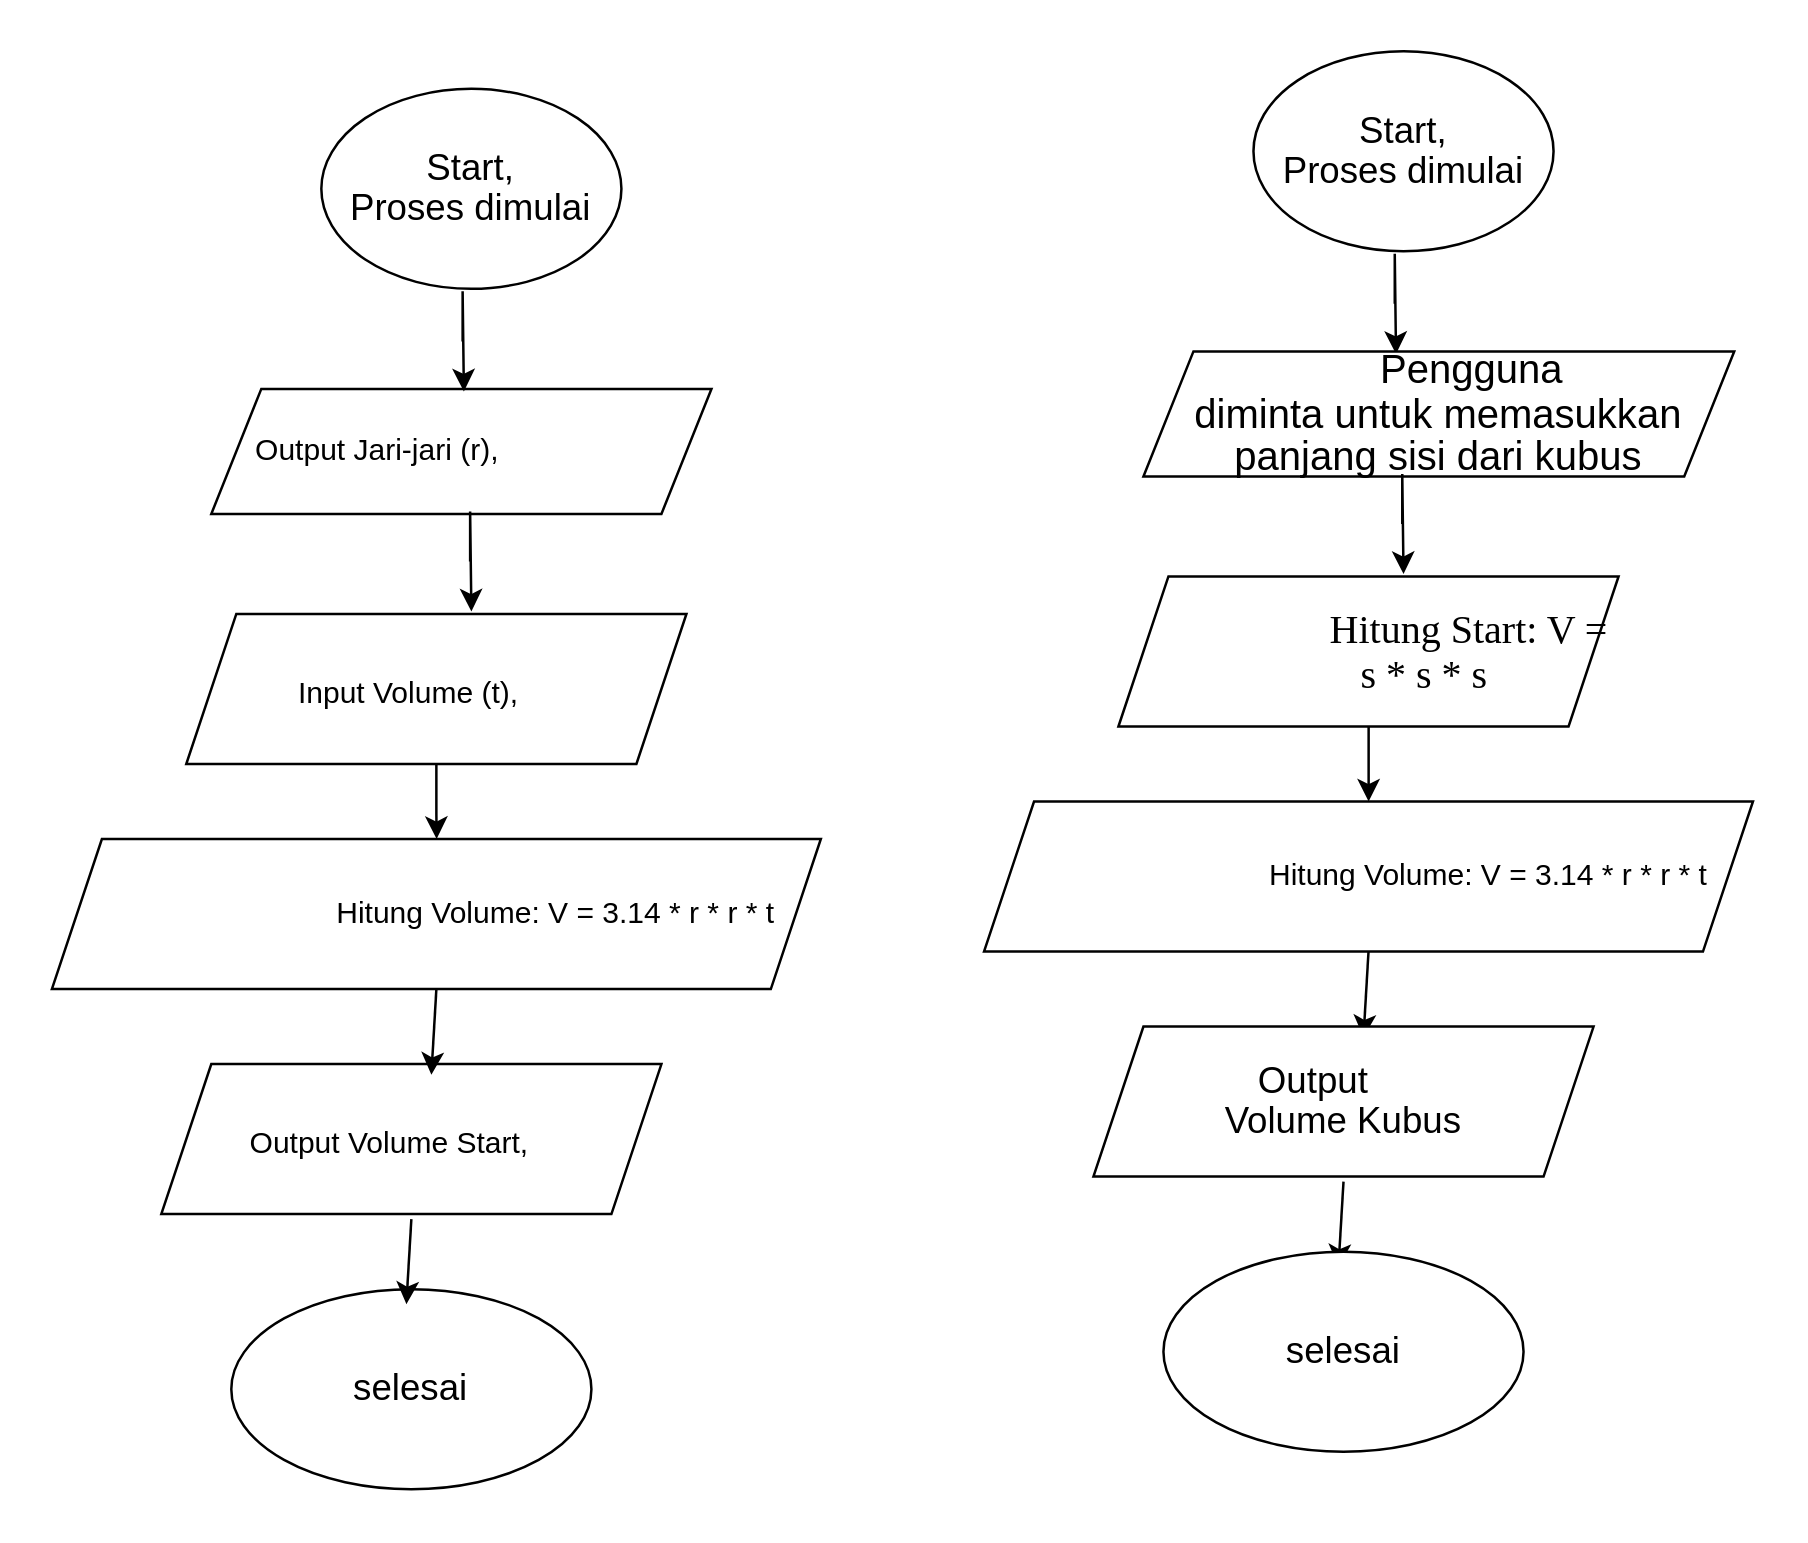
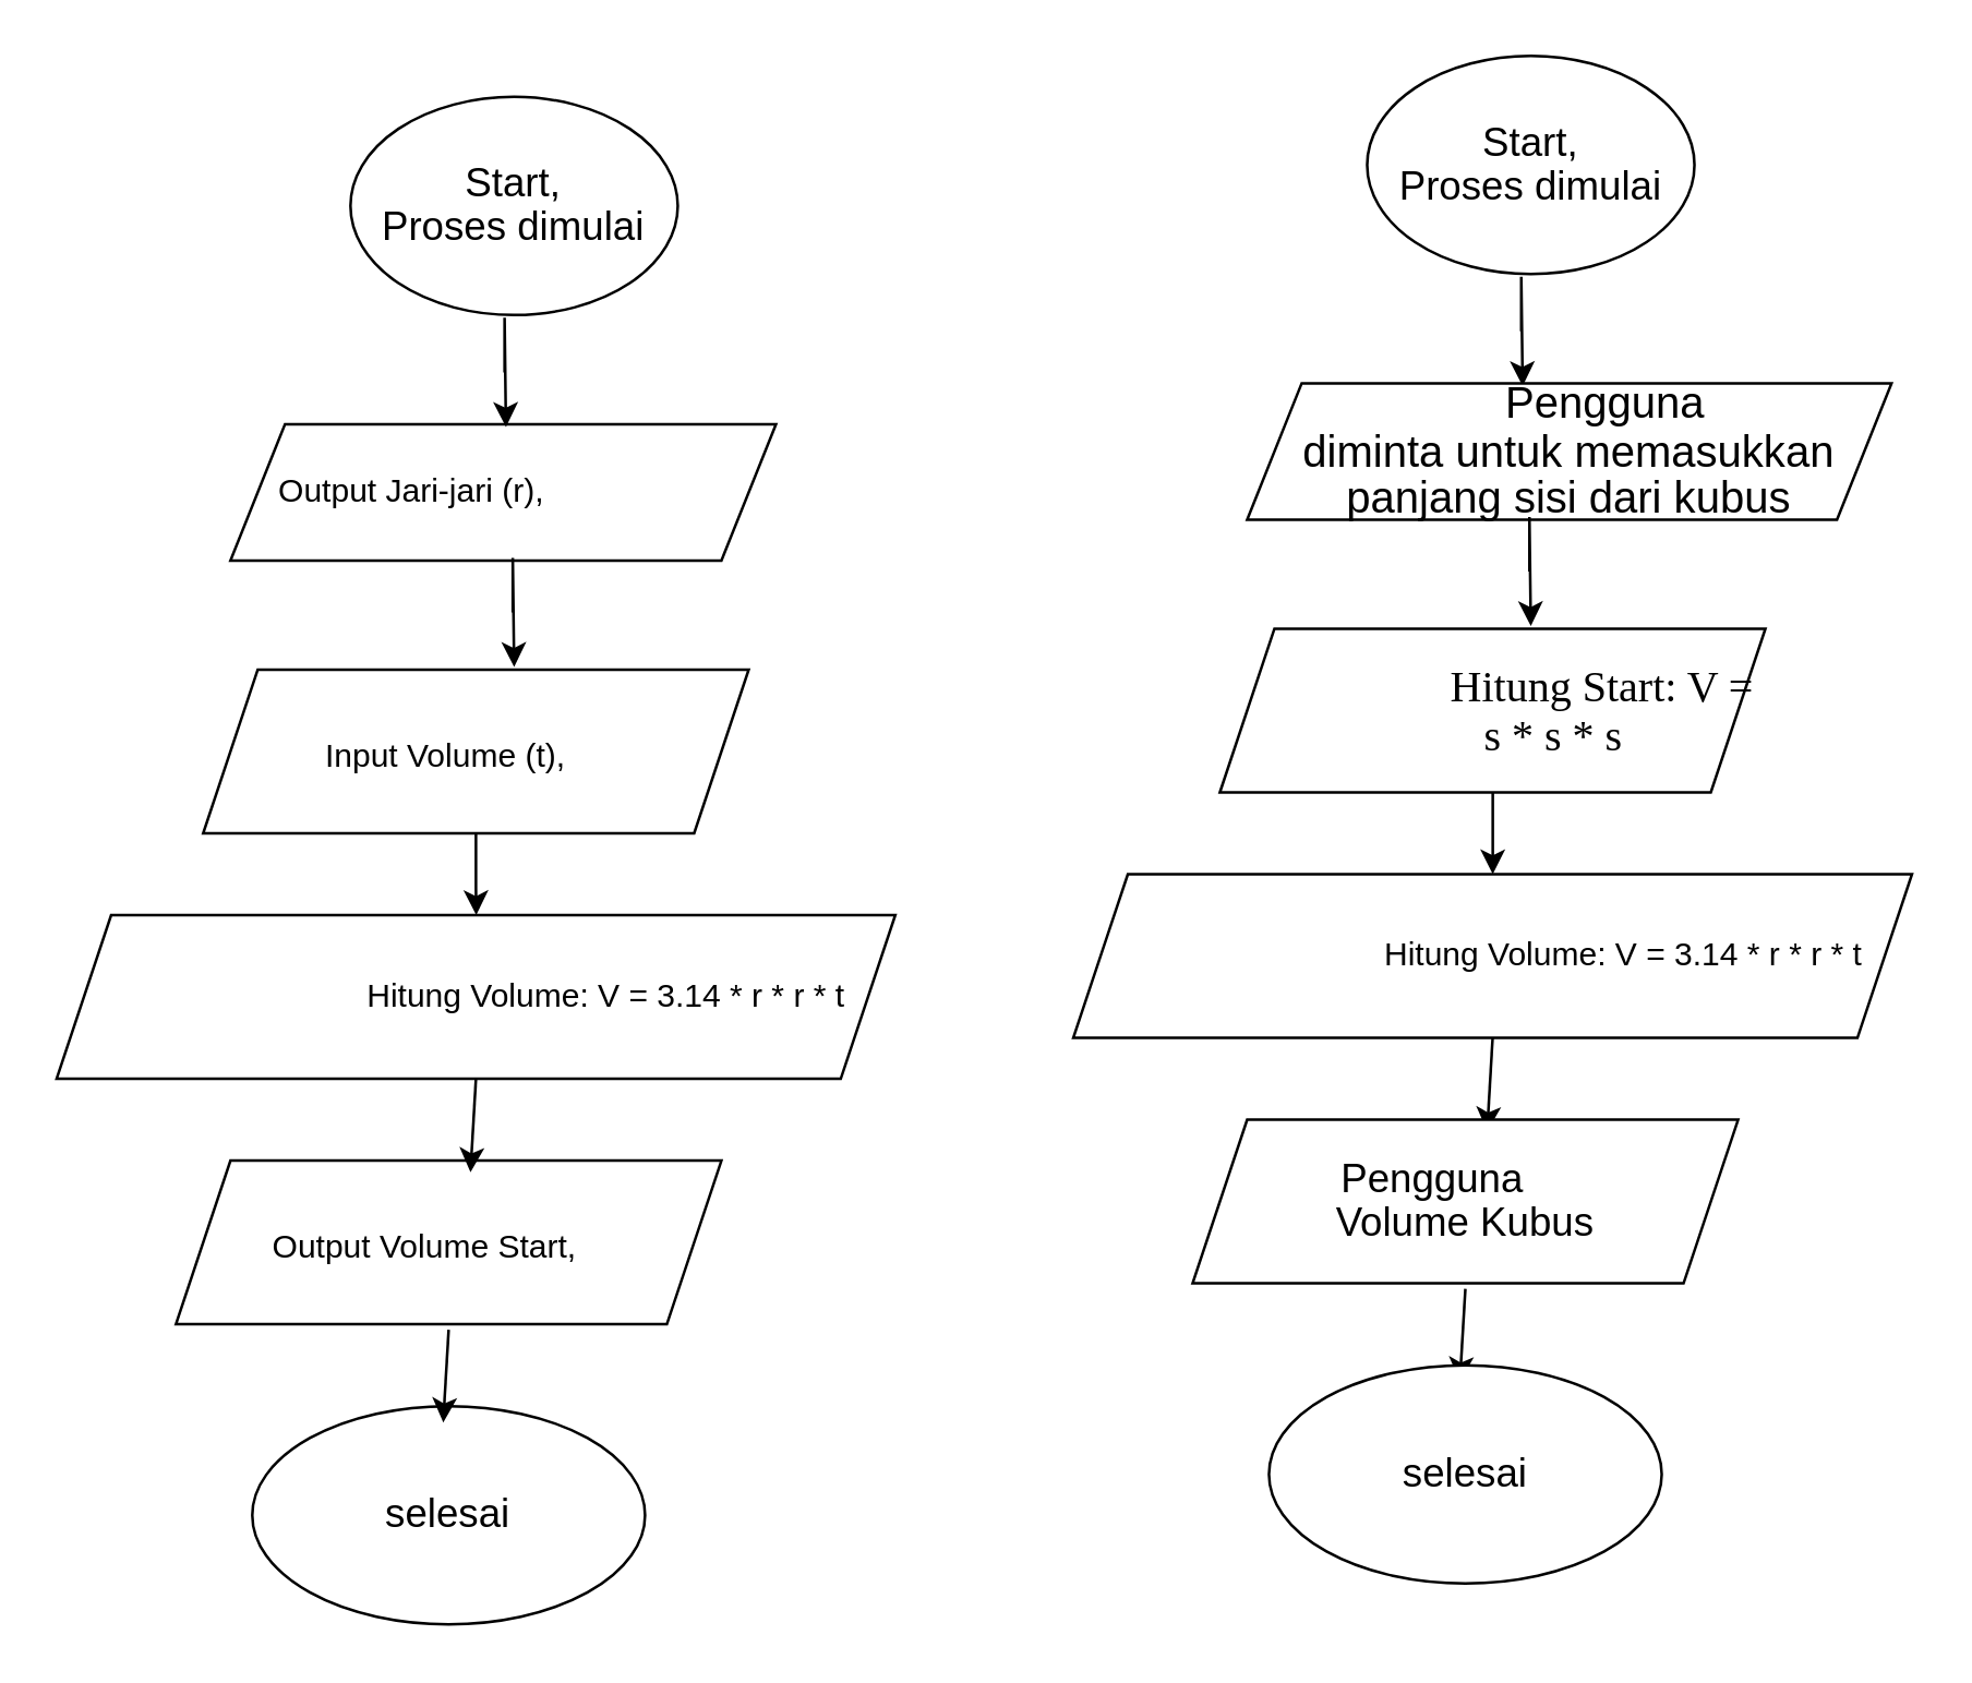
  <mxCell id="0" />
  <mxCell id="1" parent="0" />
  <mxCell id="2" value="&lt;span style=&quot;font-size:11.0pt;line-height:107%;&lt;br/&gt;font-family:&amp;quot;Calibri&amp;quot;,sans-serif;mso-ascii-theme-font:minor-latin;mso-fareast-font-family:&lt;br/&gt;Calibri;mso-fareast-theme-font:minor-latin;mso-hansi-theme-font:minor-latin;&lt;br/&gt;mso-bidi-font-family:&amp;quot;Times New Roman&amp;quot;;mso-bidi-theme-font:minor-bidi;&lt;br/&gt;mso-ansi-language:EN-US;mso-fareast-language:EN-US;mso-bidi-language:AR-SA&quot;&gt;Start,&lt;br/&gt;Proses dimulai&lt;/span&gt;" style="ellipse;whiteSpace=wrap;html=1;" vertex="1" parent="1"><mxGeometry x="128" y="35" width="120" height="80" as="geometry" /></mxCell>
  <mxCell id="3" value="&lt;blockquote style=&quot;margin: 0 0 0 40px; border: none; padding: 0px;&quot;&gt;&lt;p style=&quot;text-indent:-18.0pt;mso-list:l0 level1 lfo1&quot; class=&quot;MsoListParagraph&quot;&gt;Output Jari-jari (r),&lt;/p&gt;&lt;/blockquote&gt;" style="shape=parallelogram;perimeter=parallelogramPerimeter;whiteSpace=wrap;html=1;fixedSize=1;align=left;" vertex="1" parent="1"><mxGeometry x="84" y="155" width="200" height="50" as="geometry" /></mxCell>
  <mxCell id="4" value="" style="edgeStyle=orthogonalEdgeStyle;rounded=0;orthogonalLoop=1;jettySize=auto;html=1;" edge="1" parent="1" source="5" target="6"><mxGeometry relative="1" as="geometry" /></mxCell>
  <mxCell id="5" value="&lt;p style=&quot;text-indent:-18.0pt;mso-list:l0 level1 lfo1&quot; class=&quot;MsoListParagraph&quot;&gt;&lt;b&gt;&lt;span style=&quot;font-size:12.0pt;mso-bidi-font-size:&lt;br/&gt;11.0pt;line-height:107%;font-family:&amp;quot;Times New Roman&amp;quot;,serif;mso-fareast-font-family:&lt;br/&gt;&amp;quot;Times New Roman&amp;quot;&quot;&gt;&lt;span style=&quot;font-variant-numeric: normal; font-variant-east-asian: normal; font-variant-alternates: normal; font-size-adjust: none; font-kerning: auto; font-optical-sizing: auto; font-feature-settings: normal; font-variation-settings: normal; font-variant-position: normal; font-weight: normal; font-stretch: normal; font-size: 7pt; line-height: normal; font-family: &amp;quot;Times New Roman&amp;quot;;&quot;&gt;&amp;nbsp;&lt;/span&gt;&lt;/span&gt;&lt;/b&gt;Input Volume (t),&lt;/p&gt;" style="shape=parallelogram;perimeter=parallelogramPerimeter;whiteSpace=wrap;html=1;fixedSize=1;" vertex="1" parent="1"><mxGeometry x="74" y="245" width="200" height="60" as="geometry" /></mxCell>
  <mxCell id="6" value="&lt;p style=&quot;margin-left:72.0pt;mso-add-space:auto;&lt;br/&gt;text-indent:-18.0pt;mso-list:l0 level1 lfo1&quot; class=&quot;MsoListParagraph&quot;&gt;Hitung Volume: V = 3.14 * r * r * t&lt;/p&gt;" style="shape=parallelogram;perimeter=parallelogramPerimeter;whiteSpace=wrap;html=1;fixedSize=1;" vertex="1" parent="1"><mxGeometry x="20.25" y="335" width="307.5" height="60" as="geometry" /></mxCell>
  <mxCell id="7" value="" style="endArrow=classic;html=1;rounded=0;" edge="1" parent="1"><mxGeometry width="50" height="50" relative="1" as="geometry"><mxPoint x="187.5" y="224" as="sourcePoint" /><mxPoint x="188" y="244" as="targetPoint" /><Array as="points"><mxPoint x="187.5" y="204" /></Array></mxGeometry></mxCell>
  <mxCell id="8" value="&lt;p style=&quot;text-indent:-18.0pt;mso-list:l0 level1 lfo1&quot; class=&quot;MsoListParagraph&quot;&gt;&lt;b&gt;&lt;span style=&quot;font-size:12.0pt;mso-bidi-font-size:&lt;br/&gt;11.0pt;line-height:107%;font-family:&amp;quot;Times New Roman&amp;quot;,serif;mso-fareast-font-family:&lt;br/&gt;&amp;quot;Times New Roman&amp;quot;&quot;&gt;&lt;span style=&quot;font-variant-numeric: normal; font-variant-east-asian: normal; font-variant-alternates: normal; font-size-adjust: none; font-kerning: auto; font-optical-sizing: auto; font-feature-settings: normal; font-variation-settings: normal; font-variant-position: normal; font-weight: normal; font-stretch: normal; font-size: 7pt; line-height: normal; font-family: &amp;quot;Times New Roman&amp;quot;;&quot;&gt;&amp;nbsp; &amp;nbsp;&lt;/span&gt;&lt;/span&gt;&lt;/b&gt;Output Volume Start,&lt;/p&gt;" style="shape=parallelogram;perimeter=parallelogramPerimeter;whiteSpace=wrap;html=1;fixedSize=1;" vertex="1" parent="1"><mxGeometry x="64" y="425" width="200" height="60" as="geometry" /></mxCell>
  <mxCell id="9" value="" style="endArrow=classic;html=1;rounded=0;exitX=0.5;exitY=1;exitDx=0;exitDy=0;entryX=0.54;entryY=0.072;entryDx=0;entryDy=0;entryPerimeter=0;" edge="1" parent="1" source="6" target="8"><mxGeometry width="50" height="50" relative="1" as="geometry"><mxPoint x="339.5" y="381" as="sourcePoint" /><mxPoint x="340" y="401" as="targetPoint" /><Array as="points" /></mxGeometry></mxCell>
  <mxCell id="10" value="&lt;span style=&quot;font-size: 14.667px;&quot;&gt;selesai&lt;/span&gt;" style="ellipse;whiteSpace=wrap;html=1;" vertex="1" parent="1"><mxGeometry x="92" y="515" width="144" height="80" as="geometry" /></mxCell>
  <mxCell id="11" value="" style="endArrow=classic;html=1;rounded=0;" edge="1" parent="1"><mxGeometry width="50" height="50" relative="1" as="geometry"><mxPoint x="184.5" y="136" as="sourcePoint" /><mxPoint x="185" y="156" as="targetPoint" /><Array as="points"><mxPoint x="184.5" y="116" /></Array></mxGeometry></mxCell>
  <mxCell id="12" value="" style="endArrow=classic;html=1;rounded=0;exitX=0.5;exitY=1;exitDx=0;exitDy=0;entryX=0.54;entryY=0.072;entryDx=0;entryDy=0;entryPerimeter=0;" edge="1" parent="1"><mxGeometry width="50" height="50" relative="1" as="geometry"><mxPoint x="164" y="487" as="sourcePoint" /><mxPoint x="162" y="521" as="targetPoint" /><Array as="points" /></mxGeometry></mxCell>
  <mxCell id="13" value="&lt;span style=&quot;font-size:11.0pt;line-height:107%;&lt;br/&gt;font-family:&amp;quot;Calibri&amp;quot;,sans-serif;mso-ascii-theme-font:minor-latin;mso-fareast-font-family:&lt;br/&gt;Calibri;mso-fareast-theme-font:minor-latin;mso-hansi-theme-font:minor-latin;&lt;br/&gt;mso-bidi-font-family:&amp;quot;Times New Roman&amp;quot;;mso-bidi-theme-font:minor-bidi;&lt;br/&gt;mso-ansi-language:EN-US;mso-fareast-language:EN-US;mso-bidi-language:AR-SA&quot;&gt;Start,&lt;br/&gt;Proses dimulai&lt;/span&gt;" style="ellipse;whiteSpace=wrap;html=1;" vertex="1" parent="1"><mxGeometry x="500.75" y="20" width="120" height="80" as="geometry" /></mxCell>
  <mxCell id="14" value="" style="endArrow=classic;html=1;rounded=0;" edge="1" parent="1"><mxGeometry width="50" height="50" relative="1" as="geometry"><mxPoint x="557.25" y="121" as="sourcePoint" /><mxPoint x="557.75" y="141" as="targetPoint" /><Array as="points"><mxPoint x="557.25" y="101" /></Array></mxGeometry></mxCell>
  <mxCell id="15" value="&lt;span style=&quot;white-space: pre;&quot;&gt;&#09;&lt;/span&gt;&lt;span style=&quot;font-size:12.0pt;line-height:107%;&lt;br/&gt;font-family:&amp;quot;Times New Roman&amp;quot;,serif;mso-fareast-font-family:&amp;quot;Times New Roman&amp;quot;;&lt;br/&gt;mso-ansi-language:EN-US;mso-fareast-language:EN-US;mso-bidi-language:AR-SA&quot;&gt;Pengguna&lt;br&gt;diminta untuk memasukkan panjang sisi dari kubus&lt;/span&gt;" style="shape=parallelogram;perimeter=parallelogramPerimeter;whiteSpace=wrap;html=1;fixedSize=1;align=center;" vertex="1" parent="1"><mxGeometry x="456.75" y="140" width="236.25" height="50" as="geometry" /></mxCell>
  <mxCell id="16" value="" style="endArrow=classic;html=1;rounded=0;" edge="1" parent="1"><mxGeometry width="50" height="50" relative="1" as="geometry"><mxPoint x="560.25" y="209" as="sourcePoint" /><mxPoint x="560.75" y="229" as="targetPoint" /><Array as="points"><mxPoint x="560.25" y="189" /></Array></mxGeometry></mxCell>
  <mxCell id="17" value="&lt;p style=&quot;text-align: left; margin: 0cm 0cm 0cm 72pt; text-indent: -18pt; line-height: normal;&quot; class=&quot;MsoListParagraph&quot;&gt;&lt;span style=&quot;font-size:12.0pt;&lt;br/&gt;font-family:Symbol;mso-fareast-font-family:Symbol;mso-bidi-font-family:Symbol&quot;&gt;&lt;span style=&quot;font-variant-numeric: normal; font-variant-east-asian: normal; font-variant-alternates: normal; font-size-adjust: none; font-kerning: auto; font-optical-sizing: auto; font-feature-settings: normal; font-variation-settings: normal; font-variant-position: normal; font-stretch: normal; font-size: 7pt; line-height: normal; font-family: &amp;quot;Times New Roman&amp;quot;;&quot;&gt;&amp;nbsp; &amp;nbsp; &amp;nbsp;&lt;/span&gt;&lt;/span&gt;&lt;span style=&quot;font-size:12.0pt;font-family:&amp;quot;Times New Roman&amp;quot;,serif;&lt;br/&gt;mso-fareast-font-family:&amp;quot;Times New Roman&amp;quot;&quot;&gt;Hitung Start: V = s * s * s&lt;/span&gt;&lt;/p&gt;" style="shape=parallelogram;perimeter=parallelogramPerimeter;whiteSpace=wrap;html=1;fixedSize=1;" vertex="1" parent="1"><mxGeometry x="446.75" y="230" width="200" height="60" as="geometry" /></mxCell>
  <mxCell id="18" value="" style="edgeStyle=orthogonalEdgeStyle;rounded=0;orthogonalLoop=1;jettySize=auto;html=1;" edge="1" source="17" target="23" parent="1"><mxGeometry relative="1" as="geometry" /></mxCell>
  <mxCell id="19" value="" style="endArrow=classic;html=1;rounded=0;exitX=0.5;exitY=1;exitDx=0;exitDy=0;entryX=0.54;entryY=0.072;entryDx=0;entryDy=0;entryPerimeter=0;" edge="1" source="23" target="20" parent="1"><mxGeometry width="50" height="50" relative="1" as="geometry"><mxPoint x="712.25" y="366" as="sourcePoint" /><mxPoint x="712.75" y="386" as="targetPoint" /><Array as="points" /></mxGeometry></mxCell>
- <mxCell id="20" value="&lt;p style=&quot;text-indent:-18.0pt;mso-list:l0 level1 lfo1&quot; class=&quot;MsoListParagraph&quot;&gt;&lt;span style=&quot;font-size:11.0pt;line-height:107%;&lt;br/&gt;font-family:&amp;quot;Calibri&amp;quot;,sans-serif;mso-ascii-theme-font:minor-latin;mso-fareast-font-family:&lt;br/&gt;Calibri;mso-fareast-theme-font:minor-latin;mso-hansi-theme-font:minor-latin;&lt;br/&gt;mso-bidi-font-family:&amp;quot;Times New Roman&amp;quot;;mso-bidi-theme-font:minor-bidi;&lt;br/&gt;mso-ansi-language:EN-US;mso-fareast-language:EN-US;mso-bidi-language:AR-SA&quot;&gt;Output&lt;br/&gt;Volume Kubus&lt;/span&gt;&lt;br&gt;&lt;/p&gt;" style="shape=parallelogram;perimeter=parallelogramPerimeter;whiteSpace=wrap;html=1;fixedSize=1;" vertex="1" parent="1"><mxGeometry x="436.75" y="410" width="200" height="60" as="geometry" /></mxCell>
+ <mxCell id="20" value="&lt;p style=&quot;text-indent:-18.0pt;mso-list:l0 level1 lfo1&quot; class=&quot;MsoListParagraph&quot;&gt;&lt;span style=&quot;font-size:11.0pt;line-height:107%;&lt;br/&gt;font-family:&amp;quot;Calibri&amp;quot;,sans-serif;mso-ascii-theme-font:minor-latin;mso-fareast-font-family:&lt;br/&gt;Calibri;mso-fareast-theme-font:minor-latin;mso-hansi-theme-font:minor-latin;&lt;br/&gt;mso-bidi-font-family:&amp;quot;Times New Roman&amp;quot;;mso-bidi-theme-font:minor-bidi;&lt;br/&gt;mso-ansi-language:EN-US;mso-fareast-language:EN-US;mso-bidi-language:AR-SA&quot;&gt;Pengguna&lt;br/&gt;Volume Kubus&lt;/span&gt;&lt;br&gt;&lt;/p&gt;" style="shape=parallelogram;perimeter=parallelogramPerimeter;whiteSpace=wrap;html=1;fixedSize=1;" vertex="1" parent="1"><mxGeometry x="436.75" y="410" width="200" height="60" as="geometry" /></mxCell>
  <mxCell id="21" value="" style="endArrow=classic;html=1;rounded=0;exitX=0.5;exitY=1;exitDx=0;exitDy=0;entryX=0.54;entryY=0.072;entryDx=0;entryDy=0;entryPerimeter=0;" edge="1" parent="1"><mxGeometry width="50" height="50" relative="1" as="geometry"><mxPoint x="536.75" y="472" as="sourcePoint" /><mxPoint x="534.75" y="506" as="targetPoint" /><Array as="points" /></mxGeometry></mxCell>
  <mxCell id="22" value="&lt;span style=&quot;font-size: 14.667px;&quot;&gt;selesai&lt;/span&gt;" style="ellipse;whiteSpace=wrap;html=1;" vertex="1" parent="1"><mxGeometry x="464.75" y="500" width="144" height="80" as="geometry" /></mxCell>
  <mxCell id="23" value="&lt;p style=&quot;margin-left:72.0pt;mso-add-space:auto;&lt;br/&gt;text-indent:-18.0pt;mso-list:l0 level1 lfo1&quot; class=&quot;MsoListParagraph&quot;&gt;Hitung Volume: V = 3.14 * r * r * t&lt;/p&gt;" style="shape=parallelogram;perimeter=parallelogramPerimeter;whiteSpace=wrap;html=1;fixedSize=1;" vertex="1" parent="1"><mxGeometry x="393" y="320" width="307.5" height="60" as="geometry" /></mxCell>
